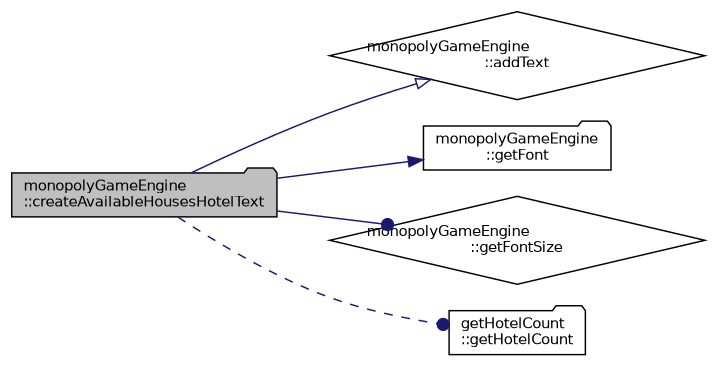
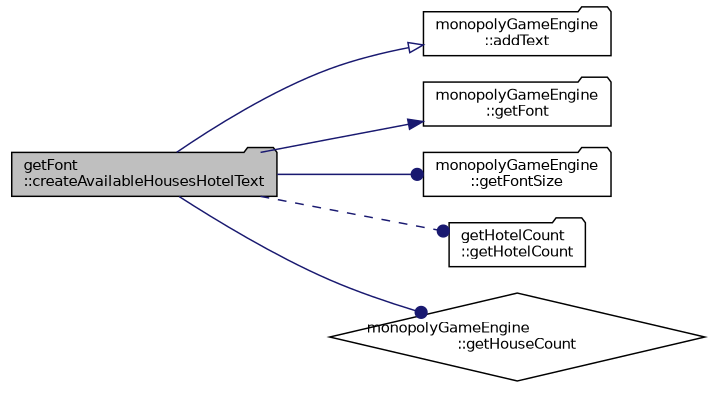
  digraph {
    rankdir=LR
    node [color=black fillcolor=white fontname=Helvetica fontsize=10 shape=folder style=filled]
    edge [arrowhead=dot color=midnightblue fontname=Helvetica fontsize=10 labelfontname=Helvetica labelfontsize=10 style=solid]
-   n1 [fillcolor=grey75 fontcolor=black height=0.2 label="monopolyGameEngine\l::createAvailableHousesHotelText" width=0.4]
-   n2 [height=0.2 label="monopolyGameEngine\l::addText" shape=diamond width=0.4]
+   n1 [fillcolor=grey75 fontcolor=black height=0.2 label="getFont\l::createAvailableHousesHotelText" width=0.4]
+   n2 [height=0.2 label="monopolyGameEngine\l::addText" width=0.4]
    n3 [height=0.2 label="monopolyGameEngine\l::getFont" width=0.4]
-   n4 [height=0.2 label="monopolyGameEngine\l::getFontSize" shape=diamond width=0.4]
+   n4 [height=0.2 label="monopolyGameEngine\l::getFontSize" width=0.4]
    n5 [height=0.2 label="getHotelCount\l::getHotelCount" width=0.4]
+   n6 [height=0.2 label="monopolyGameEngine\l::getHouseCount" shape=diamond width=0.4]
    n1 -> n2 [arrowhead=onormal]
    n1 -> n3 [arrowhead=normal]
    n1 -> n4
    n1 -> n5 [style=dashed]
+   n1 -> n6
  }
